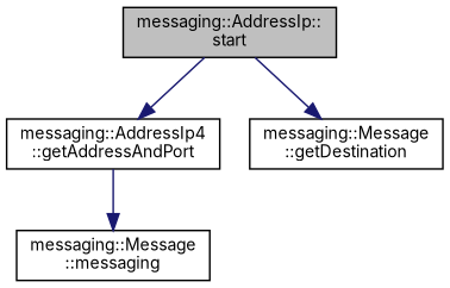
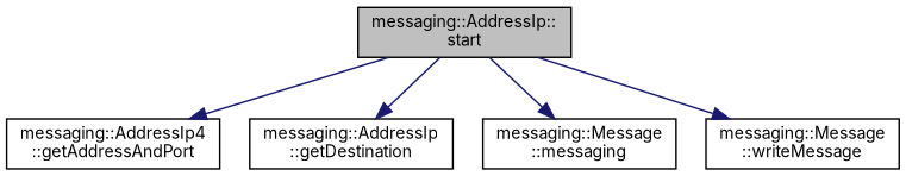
  digraph {
    fontname=Inter
    rankdir=TB
    node [color=black fillcolor=white fontname=Inter fontsize=10 shape=record style=filled]
    edge [color=midnightblue fontname=Inter fontsize=10 labelfontname=Helvetica labelfontsize=10 style=solid]
    n1 [fillcolor=grey75 fontcolor=black height=0.2 label="messaging::AddressIp::\lstart" width=0.4]
    n2 [height=0.2 label="messaging::AddressIp4\l::getAddressAndPort" width=0.4]
-   n3 [height=0.2 label="messaging::Message\l::getDestination" width=0.4]
+   n3 [height=0.2 label="messaging::AddressIp\l::getDestination" width=0.4]
    n4 [height=0.2 label="messaging::Message\l::messaging" width=0.4]
+   n5 [height=0.2 label="messaging::Message\l::writeMessage" width=0.4]
    n1 -> n2
    n1 -> n3
-   n2 -> n4
+   n1 -> n4
+   n1 -> n5
  }
